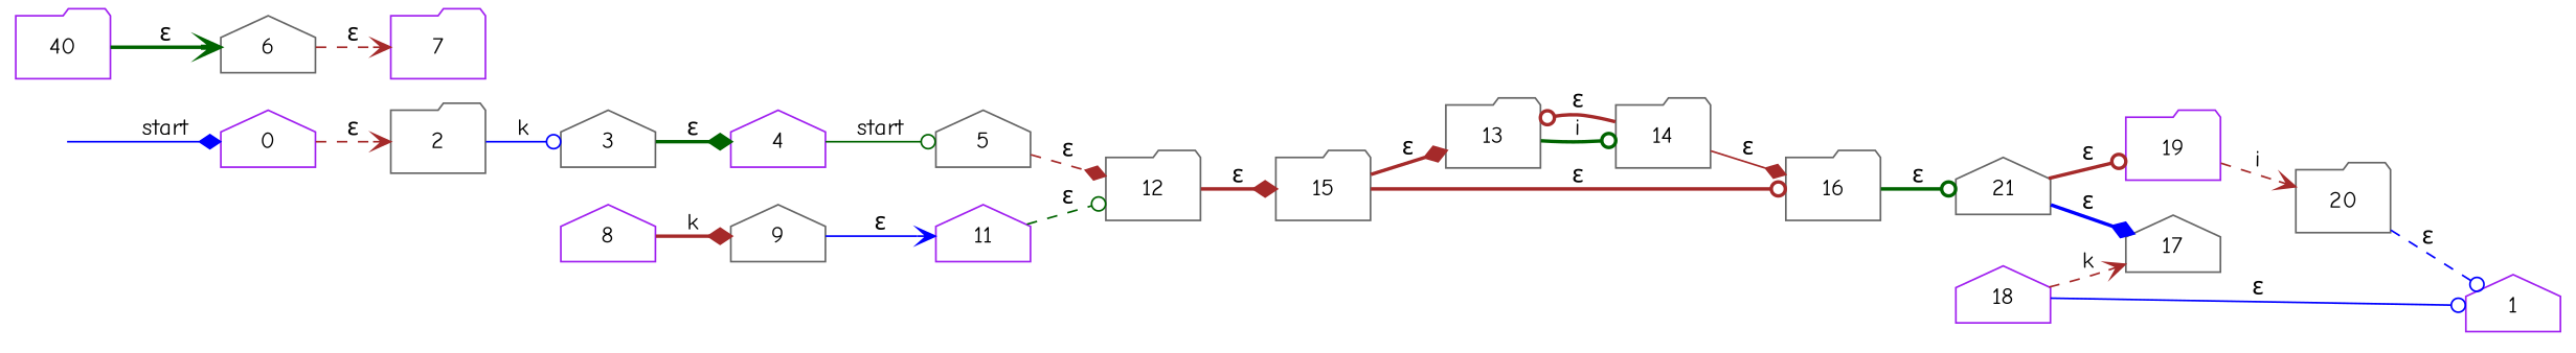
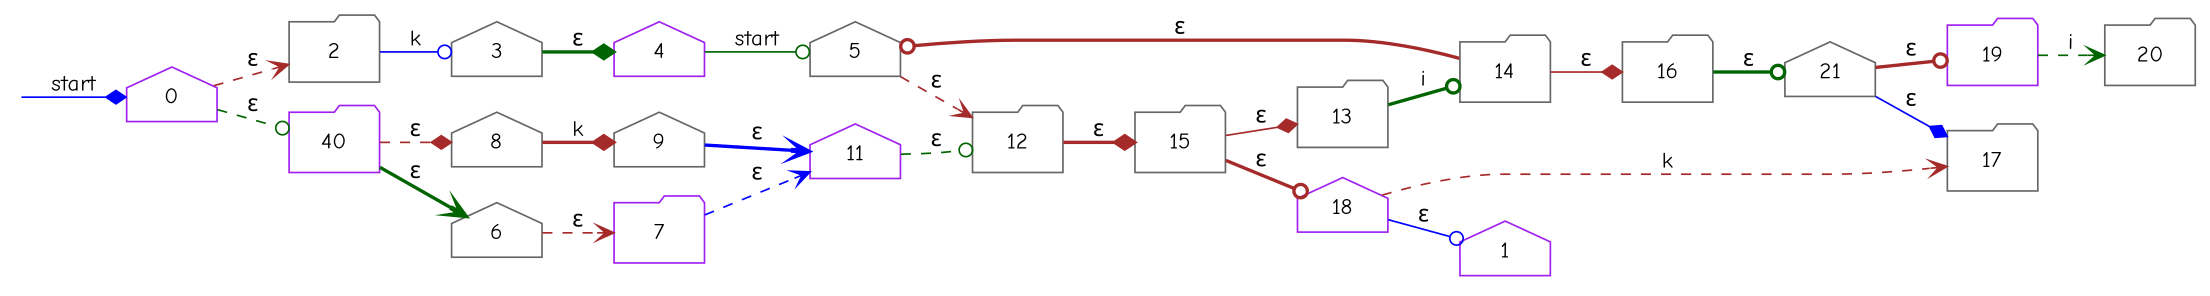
  digraph {
    fontname="Comic Neue"
    rankdir=LR
    node [fontname="Comic Neue" shape=house color=gray40]
    edge [arrowhead=odot color=brown fontname="Comic Neue" style=bold]
    __start [shape=point style=invis color=""]
    0 [color=purple]
    2 [shape=folder]
    n4 [color=purple label=40 shape=folder]
    3
    6
-   8 [color=purple]
+   8
    1 [color=purple]
    4 [color=purple]
    5
    12 [shape=folder]
    15 [shape=folder]
    7 [color=purple shape=folder]
    11 [color=purple]
    9
    13 [shape=folder]
    16 [shape=folder]
    14 [shape=folder]
    21
-   17
+   17 [shape=folder]
    19 [color=purple shape=folder]
    18 [color=purple]
    20 [shape=folder]
    __start -> 0 [arrowhead=diamond color=blue label=start style=solid]
    0 -> 2 [arrowhead=vee label="&epsilon;" style=dashed]
+   0 -> n4 [color=darkgreen label="&epsilon;" style=dashed]
    2 -> 3 [color=blue label=k style=solid]
    n4 -> 6 [arrowhead=vee color=darkgreen label="&epsilon;"]
+   n4 -> 8 [arrowhead=diamond label="&epsilon;" style=dashed]
    3 -> 4 [arrowhead=diamond color=darkgreen label="&epsilon;"]
    6 -> 7 [arrowhead=vee label="&epsilon;" style=dashed]
    8 -> 9 [arrowhead=diamond label=k]
    4 -> 5 [color=darkgreen label=start style=solid]
-   5 -> 12 [arrowhead=diamond label="&epsilon;" style=dashed]
+   5 -> 12 [arrowhead=vee label="&epsilon;" style=dashed]
    12 -> 15 [arrowhead=diamond label="&epsilon;"]
-   15 -> 13 [arrowhead=diamond label="&epsilon;"]
-   15 -> 16 [label="&epsilon;"]
+   15 -> 13 [arrowhead=diamond label="&epsilon;" style=solid]
+   15 -> 18 [label="&epsilon;"]
+   7 -> 11 [arrowhead=vee color=blue label="&epsilon;" style=dashed]
    11 -> 12 [color=darkgreen label="&epsilon;" style=dashed]
-   9 -> 11 [arrowhead=vee color=blue label="&epsilon;" style=solid]
+   9 -> 11 [arrowhead=vee color=blue label="&epsilon;"]
    13 -> 14 [color=darkgreen label=i]
    16 -> 21 [color=darkgreen label="&epsilon;"]
-   14 -> 13 [label="&epsilon;"]
+   14 -> 5 [label="&epsilon;"]
    14 -> 16 [arrowhead=diamond label="&epsilon;" style=solid]
-   21 -> 17 [arrowhead=diamond color=blue label="&epsilon;"]
+   21 -> 17 [arrowhead=diamond color=blue label="&epsilon;" style=solid]
    21 -> 19 [label="&epsilon;"]
-   19 -> 20 [arrowhead=vee label=i style=dashed]
+   19 -> 20 [arrowhead=vee color=darkgreen label=i style=dashed]
    18 -> 1 [color=blue label="&epsilon;" style=solid]
    18 -> 17 [arrowhead=vee label=k style=dashed]
-   20 -> 1 [color=blue label="&epsilon;" style=dashed]
  }
